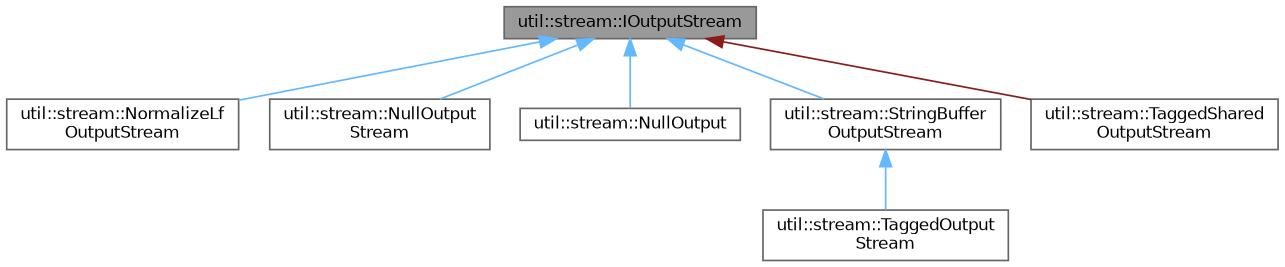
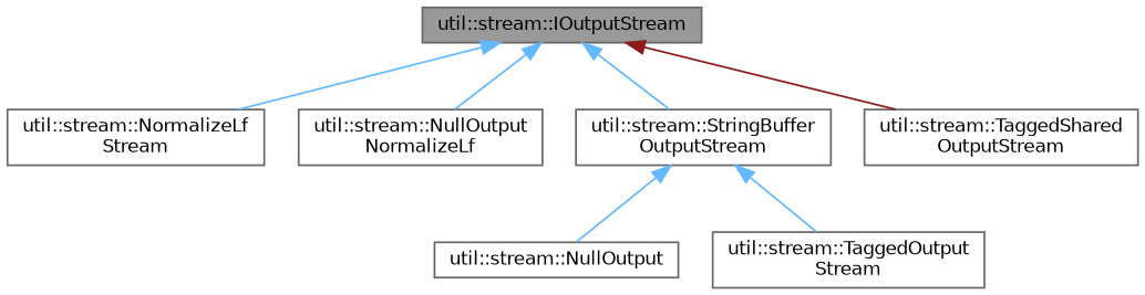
  digraph {
    rankdir=TB
    node [color=gray40 fillcolor=white fontname=Helvetica fontsize=10 shape=box style=filled]
    edge [color=steelblue1 dir=back fontname=Helvetica fontsize=10 labelfontname=Helvetica labelfontsize=10 style=solid]
    n1 [fillcolor=grey60 fontcolor=black height=0.2 label="util::stream::IOutputStream" width=0.4]
-   n2 [height=0.2 label="util::stream::NormalizeLf\lOutputStream" width=0.4]
-   n3 [height=0.2 label="util::stream::NullOutput\lStream" width=0.4]
+   n2 [height=0.2 label="util::stream::NormalizeLf\lStream" width=0.4]
+   n3 [height=0.2 label="util::stream::NullOutput\lNormalizeLf" width=0.4]
    n4 [height=0.2 label="util::stream::NullOutput" width=0.4]
    n5 [height=0.2 label="util::stream::StringBuffer\lOutputStream" width=0.4]
    n6 [height=0.2 label="util::stream::TaggedShared\lOutputStream" width=0.4]
    n7 [height=0.2 label="util::stream::TaggedOutput\lStream" width=0.4]
    n1 -> n2
    n1 -> n3
-   n1 -> n4
+   n5 -> n4
    n1 -> n5
    n1 -> n6 [color=firebrick4]
    n5 -> n7
  }
